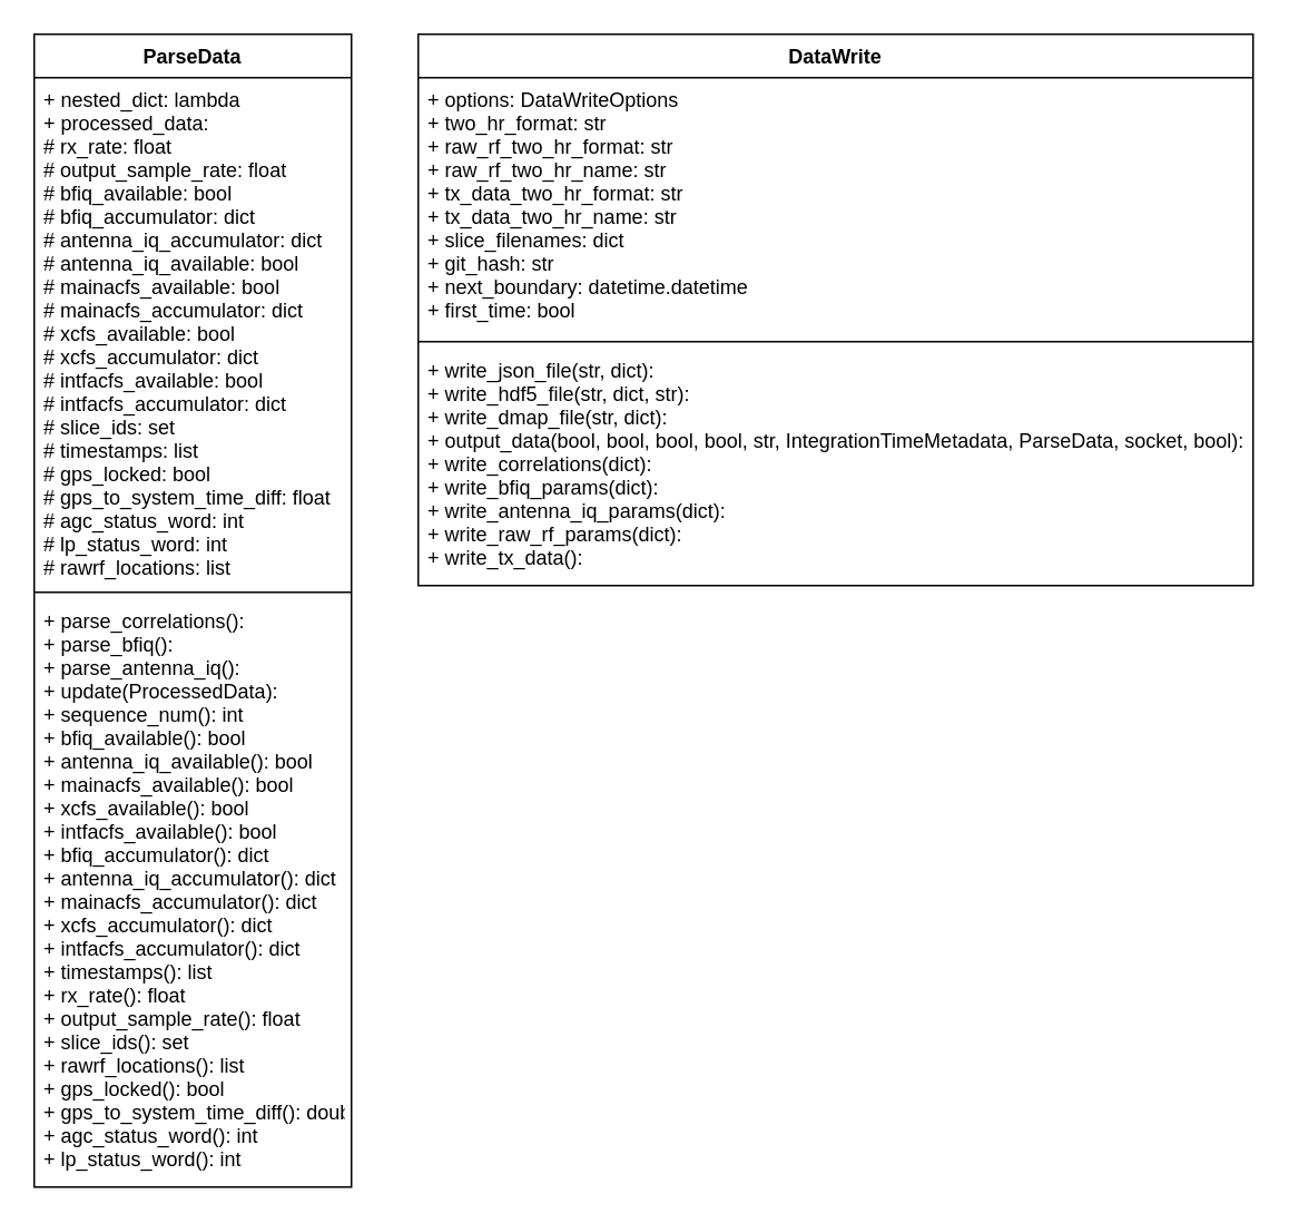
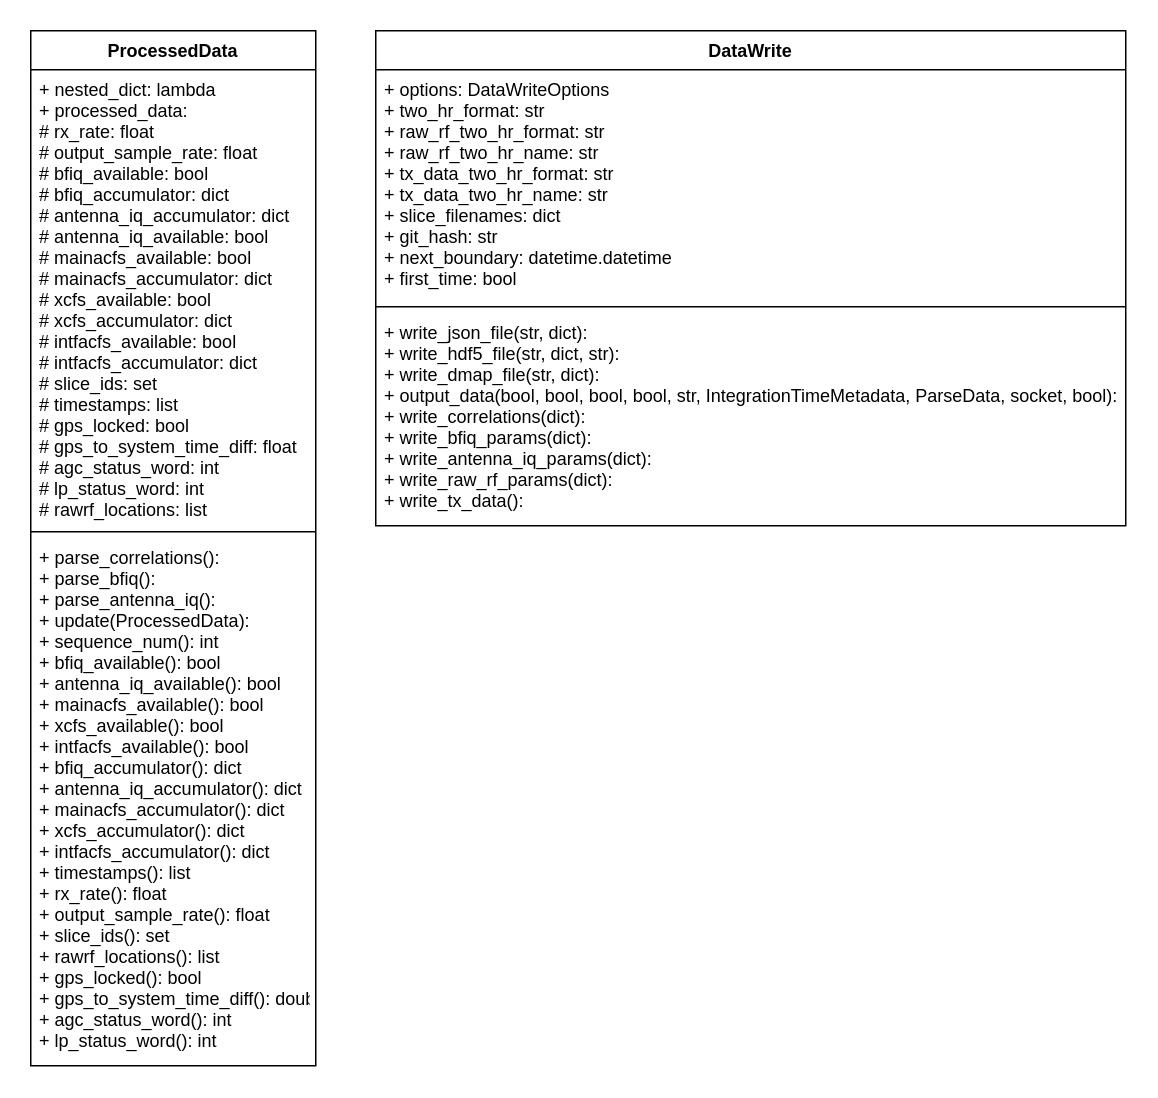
  <mxCell id="0" />
  <mxCell id="1" parent="0" />
  <mxCell id="2" value="DataWrite" style="swimlane;fontStyle=1;align=center;verticalAlign=top;childLayout=stackLayout;horizontal=1;startSize=26;horizontalStack=0;resizeParent=1;resizeParentMax=0;resizeLast=0;collapsible=1;marginBottom=0;" vertex="1" parent="1"><mxGeometry x="250" y="20" width="500" height="330" as="geometry" /></mxCell>
  <mxCell id="3" value="+ options: DataWriteOptions&#10;+ two_hr_format: str&#10;+ raw_rf_two_hr_format: str&#10;+ raw_rf_two_hr_name: str&#10;+ tx_data_two_hr_format: str&#10;+ tx_data_two_hr_name: str&#10;+ slice_filenames: dict&#10;+ git_hash: str&#10;+ next_boundary: datetime.datetime&#10;+ first_time: bool&#10;" style="text;strokeColor=none;fillColor=none;align=left;verticalAlign=top;spacingLeft=4;spacingRight=4;overflow=hidden;rotatable=0;points=[[0,0.5],[1,0.5]];portConstraint=eastwest;" vertex="1" parent="2"><mxGeometry y="26" width="500" height="154" as="geometry" /></mxCell>
  <mxCell id="4" value="" style="line;strokeWidth=1;fillColor=none;align=left;verticalAlign=middle;spacingTop=-1;spacingLeft=3;spacingRight=3;rotatable=0;labelPosition=right;points=[];portConstraint=eastwest;" vertex="1" parent="2"><mxGeometry y="180" width="500" height="8" as="geometry" /></mxCell>
  <mxCell id="5" value="+ write_json_file(str, dict): &#10;+ write_hdf5_file(str, dict, str): &#10;+ write_dmap_file(str, dict): &#10;+ output_data(bool, bool, bool, bool, str, IntegrationTimeMetadata, ParseData, socket, bool): &#10;+ write_correlations(dict):&#10;+ write_bfiq_params(dict):&#10;+ write_antenna_iq_params(dict):&#10;+ write_raw_rf_params(dict):&#10;+ write_tx_data():&#10;" style="text;strokeColor=none;fillColor=none;align=left;verticalAlign=top;spacingLeft=4;spacingRight=4;overflow=hidden;rotatable=0;points=[[0,0.5],[1,0.5]];portConstraint=eastwest;" vertex="1" parent="2"><mxGeometry y="188" width="500" height="142" as="geometry" /></mxCell>
- <mxCell id="6" value="ParseData" style="swimlane;fontStyle=1;align=center;verticalAlign=top;childLayout=stackLayout;horizontal=1;startSize=26;horizontalStack=0;resizeParent=1;resizeParentMax=0;resizeLast=0;collapsible=1;marginBottom=0;" vertex="1" parent="1"><mxGeometry x="20" y="20" width="190" height="690" as="geometry" /></mxCell>
+ <mxCell id="6" value="ProcessedData" style="swimlane;fontStyle=1;align=center;verticalAlign=top;childLayout=stackLayout;horizontal=1;startSize=26;horizontalStack=0;resizeParent=1;resizeParentMax=0;resizeLast=0;collapsible=1;marginBottom=0;" vertex="1" parent="1"><mxGeometry x="20" y="20" width="190" height="690" as="geometry" /></mxCell>
  <mxCell id="7" value="+ nested_dict: lambda&#10;+ processed_data: &#10;# rx_rate: float&#10;# output_sample_rate: float&#10;# bfiq_available: bool&#10;# bfiq_accumulator: dict&#10;# antenna_iq_accumulator: dict&#10;# antenna_iq_available: bool&#10;# mainacfs_available: bool&#10;# mainacfs_accumulator: dict&#10;# xcfs_available: bool&#10;# xcfs_accumulator: dict&#10;# intfacfs_available: bool&#10;# intfacfs_accumulator: dict&#10;# slice_ids: set&#10;# timestamps: list&#10;# gps_locked: bool&#10;# gps_to_system_time_diff: float&#10;# agc_status_word: int&#10;# lp_status_word: int&#10;# rawrf_locations: list&#10;" style="text;strokeColor=none;fillColor=none;align=left;verticalAlign=top;spacingLeft=4;spacingRight=4;overflow=hidden;rotatable=0;points=[[0,0.5],[1,0.5]];portConstraint=eastwest;" vertex="1" parent="6"><mxGeometry y="26" width="190" height="304" as="geometry" /></mxCell>
  <mxCell id="8" value="" style="line;strokeWidth=1;fillColor=none;align=left;verticalAlign=middle;spacingTop=-1;spacingLeft=3;spacingRight=3;rotatable=0;labelPosition=right;points=[];portConstraint=eastwest;" vertex="1" parent="6"><mxGeometry y="330" width="190" height="8" as="geometry" /></mxCell>
  <mxCell id="9" value="+ parse_correlations(): &#10;+ parse_bfiq():&#10;+ parse_antenna_iq():&#10;+ update(ProcessedData):&#10;+ sequence_num(): int&#10;+ bfiq_available(): bool&#10;+ antenna_iq_available(): bool&#10;+ mainacfs_available(): bool&#10;+ xcfs_available(): bool&#10;+ intfacfs_available(): bool&#10;+ bfiq_accumulator(): dict&#10;+ antenna_iq_accumulator(): dict&#10;+ mainacfs_accumulator(): dict&#10;+ xcfs_accumulator(): dict&#10;+ intfacfs_accumulator(): dict&#10;+ timestamps(): list&#10;+ rx_rate(): float&#10;+ output_sample_rate(): float&#10;+ slice_ids(): set&#10;+ rawrf_locations(): list&#10;+ gps_locked(): bool&#10;+ gps_to_system_time_diff(): double&#10;+ agc_status_word(): int&#10;+ lp_status_word(): int&#10;" style="text;strokeColor=none;fillColor=none;align=left;verticalAlign=top;spacingLeft=4;spacingRight=4;overflow=hidden;rotatable=0;points=[[0,0.5],[1,0.5]];portConstraint=eastwest;" vertex="1" parent="6"><mxGeometry y="338" width="190" height="352" as="geometry" /></mxCell>
